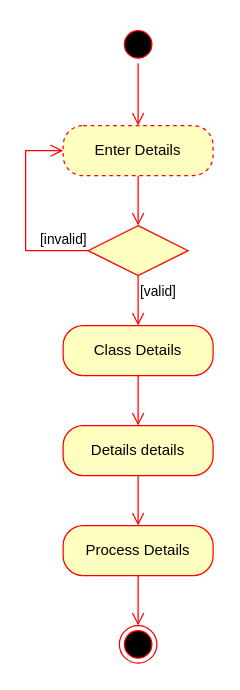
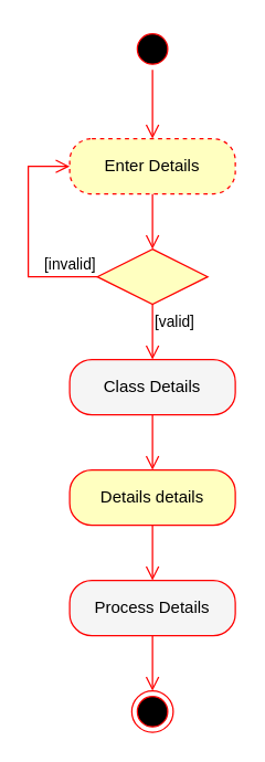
  <mxCell id="0" />
  <mxCell id="1" parent="0" />
  <mxCell id="2" value="" style="ellipse;html=1;shape=startState;fillColor=#000000;strokeColor=#ff0000;" vertex="1" parent="1"><mxGeometry x="95" y="20" width="30" height="30" as="geometry" /></mxCell>
  <mxCell id="3" value="" style="edgeStyle=orthogonalEdgeStyle;html=1;verticalAlign=bottom;endArrow=open;endSize=8;strokeColor=#ff0000;rounded=0;entryX=0.5;entryY=0;entryDx=0;entryDy=0;" edge="1" source="2" parent="1" target="4"><mxGeometry relative="1" as="geometry"><mxPoint x="105" y="100" as="targetPoint" /></mxGeometry></mxCell>
  <mxCell id="4" value="Enter Details" style="rounded=1;whiteSpace=wrap;html=1;arcSize=40;fontColor=#000000;fillColor=#ffffc0;strokeColor=#ff0000;dashed=1;" vertex="1" parent="1"><mxGeometry x="50" y="100" width="120" height="40" as="geometry" /></mxCell>
  <mxCell id="5" value="" style="edgeStyle=orthogonalEdgeStyle;html=1;verticalAlign=bottom;endArrow=open;endSize=8;strokeColor=#ff0000;rounded=0;entryX=0.5;entryY=0;entryDx=0;entryDy=0;" edge="1" source="4" parent="1" target="6"><mxGeometry relative="1" as="geometry"><mxPoint x="105" y="180" as="targetPoint" /></mxGeometry></mxCell>
  <mxCell id="6" value="" style="rhombus;whiteSpace=wrap;html=1;fillColor=#ffffc0;strokeColor=#ff0000;" vertex="1" parent="1"><mxGeometry x="70" y="180" width="80" height="40" as="geometry" /></mxCell>
  <mxCell id="7" value="[invalid]" style="edgeStyle=orthogonalEdgeStyle;html=1;align=left;verticalAlign=bottom;endArrow=open;endSize=8;strokeColor=#ff0000;rounded=0;entryX=0;entryY=0.5;entryDx=0;entryDy=0;" edge="1" source="6" parent="1" target="4"><mxGeometry x="-0.5" relative="1" as="geometry"><mxPoint x="10" y="200" as="targetPoint" /><Array as="points"><mxPoint x="20" y="200" /><mxPoint x="20" y="120" /></Array><mxPoint as="offset" /></mxGeometry></mxCell>
  <mxCell id="8" value="[valid]" style="edgeStyle=orthogonalEdgeStyle;html=1;align=left;verticalAlign=top;endArrow=open;endSize=8;strokeColor=#ff0000;rounded=0;" edge="1" source="6" parent="1"><mxGeometry x="-1" relative="1" as="geometry"><mxPoint x="110" y="260" as="targetPoint" /></mxGeometry></mxCell>
- <mxCell id="9" value="Class Details" style="rounded=1;whiteSpace=wrap;html=1;arcSize=40;fontColor=#000000;fillColor=#ffffc0;strokeColor=#ff0000;" vertex="1" parent="1"><mxGeometry x="50" y="260" width="120" height="40" as="geometry" /></mxCell>
+ <mxCell id="9" value="Class Details" style="rounded=1;whiteSpace=wrap;html=1;arcSize=40;fontColor=#000000;fillColor=#f5f5f5;strokeColor=#ff0000;" vertex="1" parent="1"><mxGeometry x="50" y="260" width="120" height="40" as="geometry" /></mxCell>
  <mxCell id="10" value="" style="edgeStyle=orthogonalEdgeStyle;html=1;verticalAlign=bottom;endArrow=open;endSize=8;strokeColor=#ff0000;rounded=0;" edge="1" source="9" parent="1"><mxGeometry relative="1" as="geometry"><mxPoint x="110" y="340" as="targetPoint" /></mxGeometry></mxCell>
  <mxCell id="11" value="Details details" style="rounded=1;whiteSpace=wrap;html=1;arcSize=40;fontColor=#000000;fillColor=#ffffc0;strokeColor=#ff0000;" vertex="1" parent="1"><mxGeometry x="50" y="340" width="120" height="40" as="geometry" /></mxCell>
  <mxCell id="12" value="" style="edgeStyle=orthogonalEdgeStyle;html=1;verticalAlign=bottom;endArrow=open;endSize=8;strokeColor=#ff0000;rounded=0;" edge="1" source="11" parent="1"><mxGeometry relative="1" as="geometry"><mxPoint x="110" y="420" as="targetPoint" /></mxGeometry></mxCell>
- <mxCell id="13" value="Process Details" style="rounded=1;whiteSpace=wrap;html=1;arcSize=40;fontColor=#000000;fillColor=#ffffc0;strokeColor=#ff0000;" vertex="1" parent="1"><mxGeometry x="50" y="420" width="120" height="40" as="geometry" /></mxCell>
+ <mxCell id="13" value="Process Details" style="rounded=1;whiteSpace=wrap;html=1;arcSize=40;fontColor=#000000;fillColor=#f5f5f5;strokeColor=#ff0000;" vertex="1" parent="1"><mxGeometry x="50" y="420" width="120" height="40" as="geometry" /></mxCell>
  <mxCell id="14" value="" style="edgeStyle=orthogonalEdgeStyle;html=1;verticalAlign=bottom;endArrow=open;endSize=8;strokeColor=#ff0000;rounded=0;" edge="1" source="13" parent="1"><mxGeometry relative="1" as="geometry"><mxPoint x="110" y="500" as="targetPoint" /></mxGeometry></mxCell>
  <mxCell id="15" value="" style="ellipse;html=1;shape=endState;fillColor=#000000;strokeColor=#ff0000;" vertex="1" parent="1"><mxGeometry x="95" y="500" width="30" height="30" as="geometry" /></mxCell>
